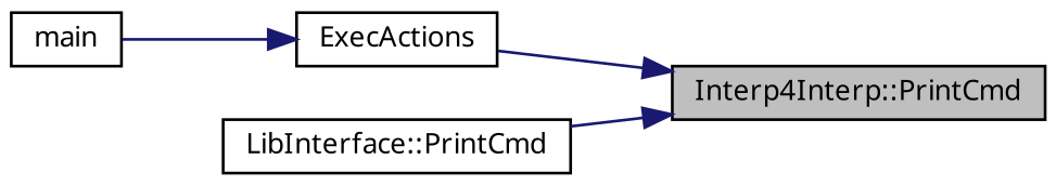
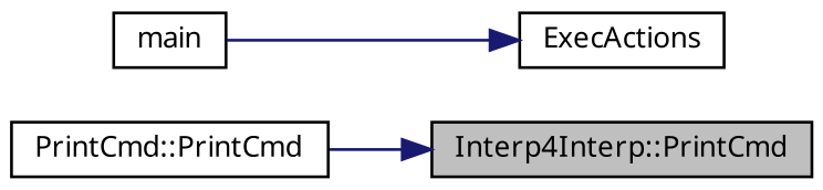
  digraph {
    fontname="Noto Sans"
    rankdir=RL
    node [color=black fillcolor=white fontname="Noto Sans" fontsize=10 shape=record style=filled]
    edge [color=midnightblue dir=back fontname="Noto Sans" fontsize=10 labelfontname=FreeSans labelfontsize=10 style=solid]
    n1 [fillcolor=grey75 fontcolor=black height=0.2 label="Interp4Interp::PrintCmd" width=0.4]
    n2 [height=0.2 label=ExecActions width=0.4]
-   n3 [height=0.2 label="LibInterface::PrintCmd" width=0.4]
+   n3 [height=0.2 label="PrintCmd::PrintCmd" width=0.4]
    n4 [height=0.2 label=main width=0.4]
-   n1 -> n2
    n1 -> n3
    n2 -> n4
  }
